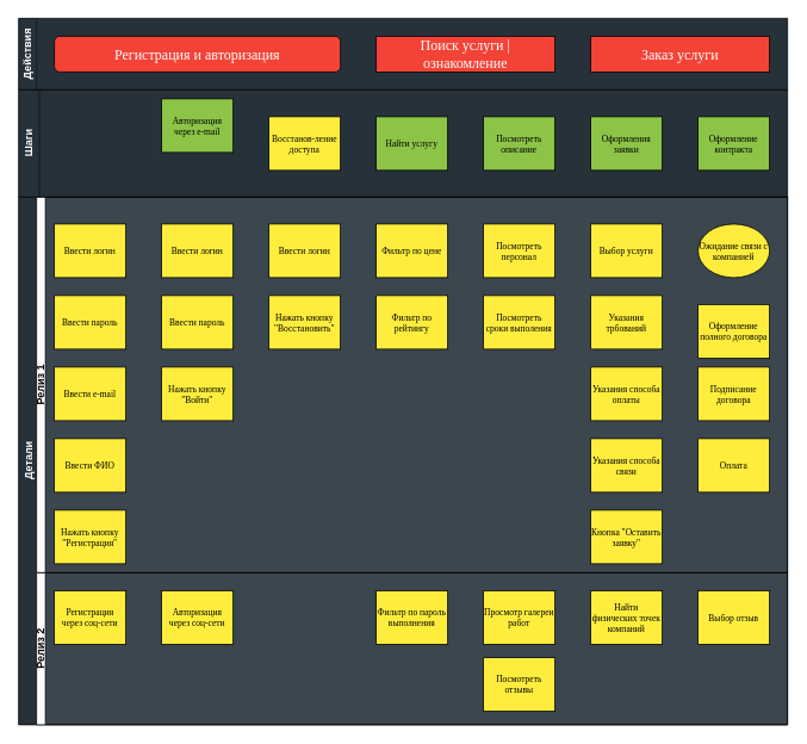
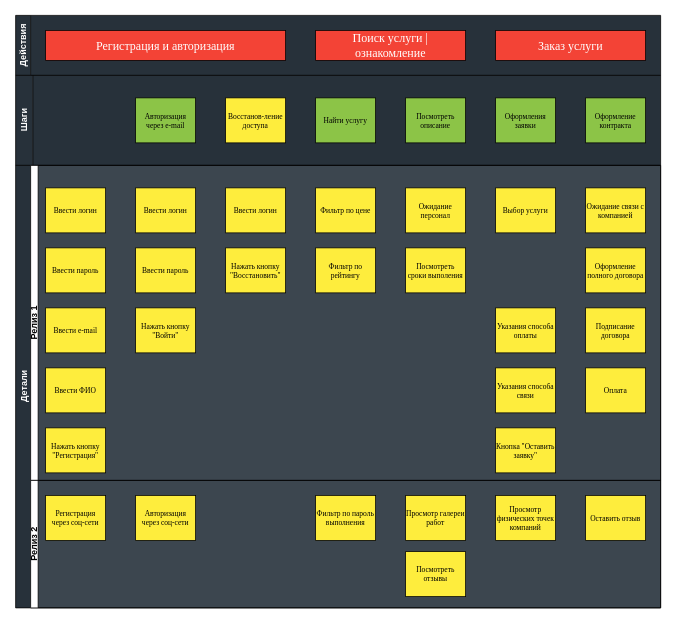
  <mxCell id="0" />
  <mxCell id="1" parent="0" />
  <mxCell id="2" value="Действия" style="swimlane;horizontal=0;whiteSpace=wrap;html=1;startSize=20;fillColor=#27313A;fontColor=#ffffff;swimlaneFillColor=#27313A;" parent="1" vertex="1"><mxGeometry y="20" width="860" height="80" as="geometry" x="20" /></mxCell>
- <mxCell id="3" value="Регистрация и авторизация" style="whiteSpace=wrap;html=1;strokeColor=#000000;fillColor=#f34336;fontColor=#ffffff;fontSize=16;fontFamily=Comic Sans MS;rounded=1;" parent="2" vertex="1"><mxGeometry x="40" y="20" width="320" height="40" as="geometry" /></mxCell>
+ <mxCell id="3" value="Регистрация и авторизация" style="rounded=0;whiteSpace=wrap;html=1;strokeColor=#000000;fillColor=#f34336;fontColor=#ffffff;fontSize=16;fontFamily=Comic Sans MS;" parent="2" vertex="1"><mxGeometry x="40" y="20" width="320" height="40" as="geometry" /></mxCell>
  <mxCell id="4" value="Поиск услуги | ознакомление" style="rounded=0;whiteSpace=wrap;html=1;strokeColor=#000000;fillColor=#f34336;fontColor=#ffffff;fontSize=16;fontFamily=Comic Sans MS;" parent="2" vertex="1"><mxGeometry x="400" y="20" width="200" height="40" as="geometry" /></mxCell>
  <mxCell id="5" value="Заказ услуги" style="rounded=0;whiteSpace=wrap;html=1;strokeColor=#000000;fillColor=#f34336;fontColor=#ffffff;fontSize=16;fontFamily=Comic Sans MS;" parent="2" vertex="1"><mxGeometry x="640" y="20" width="200" height="40" as="geometry" /></mxCell>
  <mxCell id="6" value="Шаги" style="swimlane;horizontal=0;whiteSpace=wrap;html=1;startSize=23;fontColor=#ffffff;fillColor=#27313A;gradientColor=none;swimlaneFillColor=#27313A;" parent="1" vertex="1"><mxGeometry y="100" width="860" height="120" as="geometry" x="20" /></mxCell>
- <mxCell id="7" value="Авторизация через e-mail" style="rounded=0;whiteSpace=wrap;html=1;fontSize=10;fillColor=#8CC447;fontFamily=Comic Sans MS;" parent="6" vertex="1"><mxGeometry x="160" y="10" width="80" height="60" as="geometry" /></mxCell>
+ <mxCell id="7" value="Авторизация через e-mail" style="rounded=0;whiteSpace=wrap;html=1;fontSize=10;fillColor=#8CC447;fontFamily=Comic Sans MS;" parent="6" vertex="1"><mxGeometry x="160" y="30" width="80" height="60" as="geometry" /></mxCell>
  <mxCell id="8" value="Восстанов-ление доступа" style="rounded=0;whiteSpace=wrap;html=1;fontSize=10;fillColor=#feed3d;fontFamily=Comic Sans MS;" parent="6" vertex="1"><mxGeometry x="280" y="30" width="80" height="60" as="geometry" /></mxCell>
  <mxCell id="9" value="Найти услугу" style="rounded=0;whiteSpace=wrap;html=1;fontSize=10;fillColor=#8CC447;fontFamily=Comic Sans MS;" parent="6" vertex="1"><mxGeometry x="400" y="30" width="80" height="60" as="geometry" /></mxCell>
  <mxCell id="10" value="Посмотреть описание" style="rounded=0;whiteSpace=wrap;html=1;fontSize=10;fillColor=#8CC447;fontFamily=Comic Sans MS;" parent="6" vertex="1"><mxGeometry x="520" y="30" width="80" height="60" as="geometry" /></mxCell>
  <mxCell id="11" value="Оформления заявки" style="rounded=0;whiteSpace=wrap;html=1;fontSize=10;fillColor=#8CC447;fontFamily=Comic Sans MS;" parent="6" vertex="1"><mxGeometry x="640" y="30" width="80" height="60" as="geometry" /></mxCell>
  <mxCell id="12" value="Оформление контракта" style="rounded=0;whiteSpace=wrap;html=1;fontSize=10;fillColor=#8CC447;fontFamily=Comic Sans MS;" parent="6" vertex="1"><mxGeometry x="760" y="30" width="80" height="60" as="geometry" /></mxCell>
  <mxCell id="13" value="Детали" style="swimlane;horizontal=0;whiteSpace=wrap;html=1;fillColor=#27313A;fontColor=#ffffff;swimlaneFillColor=#3C464F;" parent="1" vertex="1"><mxGeometry y="220" width="860" height="590" as="geometry" x="20"><mxRectangle y="-960" width="40" height="70" as="alternateBounds" /></mxGeometry></mxCell>
  <mxCell id="14" value="Релиз 1" style="swimlane;horizontal=0;whiteSpace=wrap;html=1;startSize=10;" vertex="1" parent="13"><mxGeometry x="20" width="840" height="420" as="geometry" /></mxCell>
  <mxCell id="15" value="Оплата" style="rounded=0;whiteSpace=wrap;html=1;fontSize=10;fillColor=#FEED3D;fontFamily=Comic Sans MS;" vertex="1" parent="14"><mxGeometry x="740" y="270" width="80" height="60" as="geometry" /></mxCell>
  <mxCell id="16" value="Указания способа связи" style="rounded=0;whiteSpace=wrap;html=1;fontSize=10;fillColor=#FEED3D;fontFamily=Comic Sans MS;" vertex="1" parent="14"><mxGeometry x="620" y="270" width="80" height="60" as="geometry" /></mxCell>
  <mxCell id="17" value="Кнопка &quot;Оставить заявку&quot;" style="rounded=0;whiteSpace=wrap;html=1;fontSize=10;fillColor=#FEED3D;fontFamily=Comic Sans MS;" vertex="1" parent="14"><mxGeometry x="620" y="350" width="80" height="60" as="geometry" /></mxCell>
  <mxCell id="18" value="Указания способа оплаты" style="rounded=0;whiteSpace=wrap;html=1;fontSize=10;fillColor=#FEED3D;fontFamily=Comic Sans MS;" vertex="1" parent="14"><mxGeometry x="620" y="190" width="80" height="60" as="geometry" /></mxCell>
- <mxCell id="19" value="Указания трбований" style="rounded=0;whiteSpace=wrap;html=1;fontSize=10;fillColor=#FEED3D;fontFamily=Comic Sans MS;" vertex="1" parent="14"><mxGeometry x="620" y="110" width="80" height="60" as="geometry" /></mxCell>
  <mxCell id="20" value="Выбор услуги" style="rounded=0;whiteSpace=wrap;html=1;fontSize=10;fillColor=#FEED3D;fontFamily=Comic Sans MS;" vertex="1" parent="14"><mxGeometry x="620" y="30" width="80" height="60" as="geometry" /></mxCell>
- <mxCell id="21" value="Ожидание связи с компанией" style="ellipse;whiteSpace=wrap;html=1;fontSize=10;fillColor=#FEED3D;fontFamily=Comic Sans MS;" vertex="1" parent="14"><mxGeometry x="740" y="30" width="80" height="60" as="geometry" /></mxCell>
- <mxCell id="22" value="Оформление полного договора" style="rounded=0;whiteSpace=wrap;html=1;fontSize=10;fillColor=#FEED3D;fontFamily=Comic Sans MS;" vertex="1" parent="14"><mxGeometry x="740" y="120" width="80" height="60" as="geometry" /></mxCell>
+ <mxCell id="21" value="Ожидание связи с компанией" style="rounded=0;whiteSpace=wrap;html=1;fontSize=10;fillColor=#FEED3D;fontFamily=Comic Sans MS;" vertex="1" parent="14"><mxGeometry x="740" y="30" width="80" height="60" as="geometry" /></mxCell>
+ <mxCell id="22" value="Оформление полного договора" style="rounded=0;whiteSpace=wrap;html=1;fontSize=10;fillColor=#FEED3D;fontFamily=Comic Sans MS;" vertex="1" parent="14"><mxGeometry x="740" y="110" width="80" height="60" as="geometry" /></mxCell>
  <mxCell id="23" value="Подписание договора" style="rounded=0;whiteSpace=wrap;html=1;fontSize=10;fillColor=#FEED3D;fontFamily=Comic Sans MS;" vertex="1" parent="14"><mxGeometry x="740" y="190" width="80" height="60" as="geometry" /></mxCell>
  <mxCell id="24" value="Посмотреть сроки выполения" style="rounded=0;whiteSpace=wrap;html=1;fontSize=10;fillColor=#FEED3D;fontFamily=Comic Sans MS;" vertex="1" parent="14"><mxGeometry x="500" y="110" width="80" height="60" as="geometry" /></mxCell>
- <mxCell id="25" value="Посмотреть персонал" style="rounded=0;whiteSpace=wrap;html=1;fontSize=10;fillColor=#FEED3D;fontFamily=Comic Sans MS;" vertex="1" parent="14"><mxGeometry x="500" y="30" width="80" height="60" as="geometry" /></mxCell>
+ <mxCell id="25" value="Ожидание персонал" style="rounded=0;whiteSpace=wrap;html=1;fontSize=10;fillColor=#FEED3D;fontFamily=Comic Sans MS;" vertex="1" parent="14"><mxGeometry x="500" y="30" width="80" height="60" as="geometry" /></mxCell>
  <mxCell id="26" value="Фильтр по цене" style="rounded=0;whiteSpace=wrap;html=1;fontSize=10;fillColor=#FEED3D;fontFamily=Comic Sans MS;" vertex="1" parent="14"><mxGeometry x="380" y="30" width="80" height="60" as="geometry" /></mxCell>
  <mxCell id="27" value="Фильтр по рейтингу" style="rounded=0;whiteSpace=wrap;html=1;fontSize=10;fillColor=#FEED3D;fontFamily=Comic Sans MS;" vertex="1" parent="14"><mxGeometry x="380" y="110" width="80" height="60" as="geometry" /></mxCell>
  <mxCell id="28" value="Нажать кнопку&lt;br&gt;&quot;Восстановить&quot;" style="rounded=0;whiteSpace=wrap;html=1;fontSize=10;fillColor=#FEED3D;fontFamily=Comic Sans MS;" vertex="1" parent="14"><mxGeometry x="260" y="110" width="80" height="60" as="geometry" /></mxCell>
  <mxCell id="29" value="Ввести логин" style="rounded=0;whiteSpace=wrap;html=1;fontSize=10;fillColor=#FEED3D;fontFamily=Comic Sans MS;" vertex="1" parent="14"><mxGeometry x="260" y="30" width="80" height="60" as="geometry" /></mxCell>
  <mxCell id="30" value="Ввести логин" style="rounded=0;whiteSpace=wrap;html=1;fontSize=10;fillColor=#FEED3D;fontFamily=Comic Sans MS;" vertex="1" parent="14"><mxGeometry x="140" y="30" width="80" height="60" as="geometry" /></mxCell>
  <mxCell id="31" value="Ввести пароль" style="rounded=0;whiteSpace=wrap;html=1;fontSize=10;fillColor=#FEED3D;fontFamily=Comic Sans MS;" vertex="1" parent="14"><mxGeometry x="140" y="110" width="80" height="60" as="geometry" /></mxCell>
  <mxCell id="32" value="Ввести пароль" style="rounded=0;whiteSpace=wrap;html=1;fontSize=10;fillColor=#FEED3D;fontFamily=Comic Sans MS;" vertex="1" parent="14"><mxGeometry x="20" y="110" width="80" height="60" as="geometry" /></mxCell>
  <mxCell id="33" value="Ввести логин" style="rounded=0;whiteSpace=wrap;html=1;fontSize=10;fillColor=#FEED3D;fontFamily=Comic Sans MS;" vertex="1" parent="14"><mxGeometry x="20" y="30" width="80" height="60" as="geometry" /></mxCell>
  <mxCell id="34" value="Ввести e-mail" style="rounded=0;whiteSpace=wrap;html=1;fontSize=10;fillColor=#FEED3D;fontFamily=Comic Sans MS;" vertex="1" parent="14"><mxGeometry x="20" y="190" width="80" height="60" as="geometry" /></mxCell>
  <mxCell id="35" value="Нажать кнопку&lt;br&gt;&quot;Войти&quot;" style="rounded=0;whiteSpace=wrap;html=1;fontSize=10;fillColor=#FEED3D;fontFamily=Comic Sans MS;" vertex="1" parent="14"><mxGeometry x="140" y="190" width="80" height="60" as="geometry" /></mxCell>
  <mxCell id="36" value="Ввести ФИО" style="rounded=0;whiteSpace=wrap;html=1;fontSize=10;fillColor=#FEED3D;fontFamily=Comic Sans MS;" vertex="1" parent="14"><mxGeometry x="20" y="270" width="80" height="60" as="geometry" /></mxCell>
  <mxCell id="37" value="Нажать кнопку&lt;br&gt;&quot;Регистрация&quot;" style="rounded=0;whiteSpace=wrap;html=1;fontSize=10;fillColor=#FEED3D;fontFamily=Comic Sans MS;" vertex="1" parent="14"><mxGeometry x="20" y="350" width="80" height="60" as="geometry" /></mxCell>
  <mxCell id="38" value="Релиз 2" style="swimlane;horizontal=0;whiteSpace=wrap;html=1;startSize=10;" vertex="1" parent="13"><mxGeometry x="20" y="420" width="840" height="170" as="geometry" /></mxCell>
  <mxCell id="39" value="Просмотр галереи работ" style="rounded=0;whiteSpace=wrap;html=1;fontSize=10;fillColor=#FEED3D;fontFamily=Comic Sans MS;" vertex="1" parent="38"><mxGeometry x="500" y="20" width="80" height="60" as="geometry" /></mxCell>
- <mxCell id="40" value="Найти физических точек компаний" style="rounded=0;whiteSpace=wrap;html=1;fontSize=10;fillColor=#FEED3D;fontFamily=Comic Sans MS;" vertex="1" parent="38"><mxGeometry x="620" y="20" width="80" height="60" as="geometry" /></mxCell>
+ <mxCell id="40" value="Просмотр физических точек компаний" style="rounded=0;whiteSpace=wrap;html=1;fontSize=10;fillColor=#FEED3D;fontFamily=Comic Sans MS;" vertex="1" parent="38"><mxGeometry x="620" y="20" width="80" height="60" as="geometry" /></mxCell>
  <mxCell id="41" value="Регистрация через соц-сети" style="rounded=0;whiteSpace=wrap;html=1;fontSize=10;fillColor=#FEED3D;fontFamily=Comic Sans MS;" vertex="1" parent="38"><mxGeometry x="20" y="20" width="80" height="60" as="geometry" /></mxCell>
  <mxCell id="42" value="Авторизация через соц-сети" style="rounded=0;whiteSpace=wrap;html=1;fontSize=10;fillColor=#FEED3D;fontFamily=Comic Sans MS;" vertex="1" parent="38"><mxGeometry x="140" y="20" width="80" height="60" as="geometry" /></mxCell>
  <mxCell id="43" value="Фильтр по пароль выполнения" style="rounded=0;whiteSpace=wrap;html=1;fontSize=10;fillColor=#FEED3D;fontFamily=Comic Sans MS;" vertex="1" parent="38"><mxGeometry x="380" y="20" width="80" height="60" as="geometry" /></mxCell>
- <mxCell id="44" value="Выбор отзыв" style="rounded=0;whiteSpace=wrap;html=1;fontSize=10;fillColor=#FEED3D;fontFamily=Comic Sans MS;" vertex="1" parent="38"><mxGeometry x="740" y="20" width="80" height="60" as="geometry" /></mxCell>
+ <mxCell id="44" value="Оставить отзыв" style="rounded=0;whiteSpace=wrap;html=1;fontSize=10;fillColor=#FEED3D;fontFamily=Comic Sans MS;" vertex="1" parent="38"><mxGeometry x="740" y="20" width="80" height="60" as="geometry" /></mxCell>
  <mxCell id="45" value="Посмотреть отзывы" style="rounded=0;whiteSpace=wrap;html=1;fontSize=10;fillColor=#FEED3D;fontFamily=Comic Sans MS;" vertex="1" parent="38"><mxGeometry x="500" y="95" width="80" height="60" as="geometry" /></mxCell>
